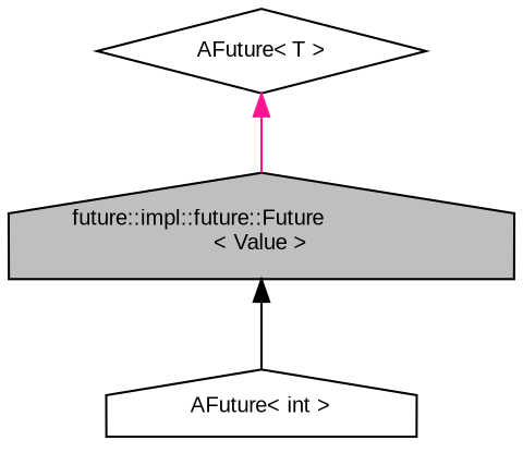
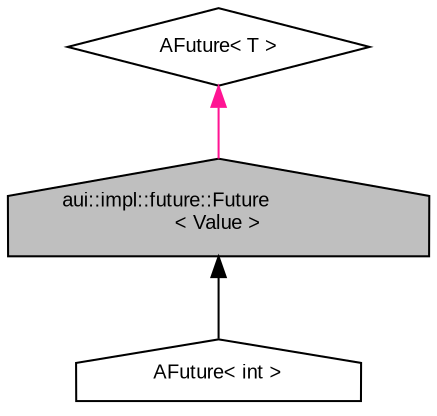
  digraph {
    fontname="Liberation Sans"
    node [color=black fillcolor=white fontname="Liberation Sans" fontsize=10 shape=house style=filled]
    edge [dir=back fontname="Liberation Sans" fontsize=10 labelfontname=Helvetica labelfontsize=10 style=solid]
-   n1 [fillcolor=grey75 fontcolor=black height=0.2 label="future::impl::future::Future\l\< Value \>" width=0.4]
+   n1 [fillcolor=grey75 fontcolor=black height=0.2 label="aui::impl::future::Future\l\< Value \>" width=0.4]
    n2 [height=0.2 label="AFuture\< int \>" width=0.4]
    n3 [height=0.2 label="AFuture\< T \>" shape=diamond width=0.4]
    n1 -> n2 [color=black]
    n3 -> n1 [color=deeppink]
  }
